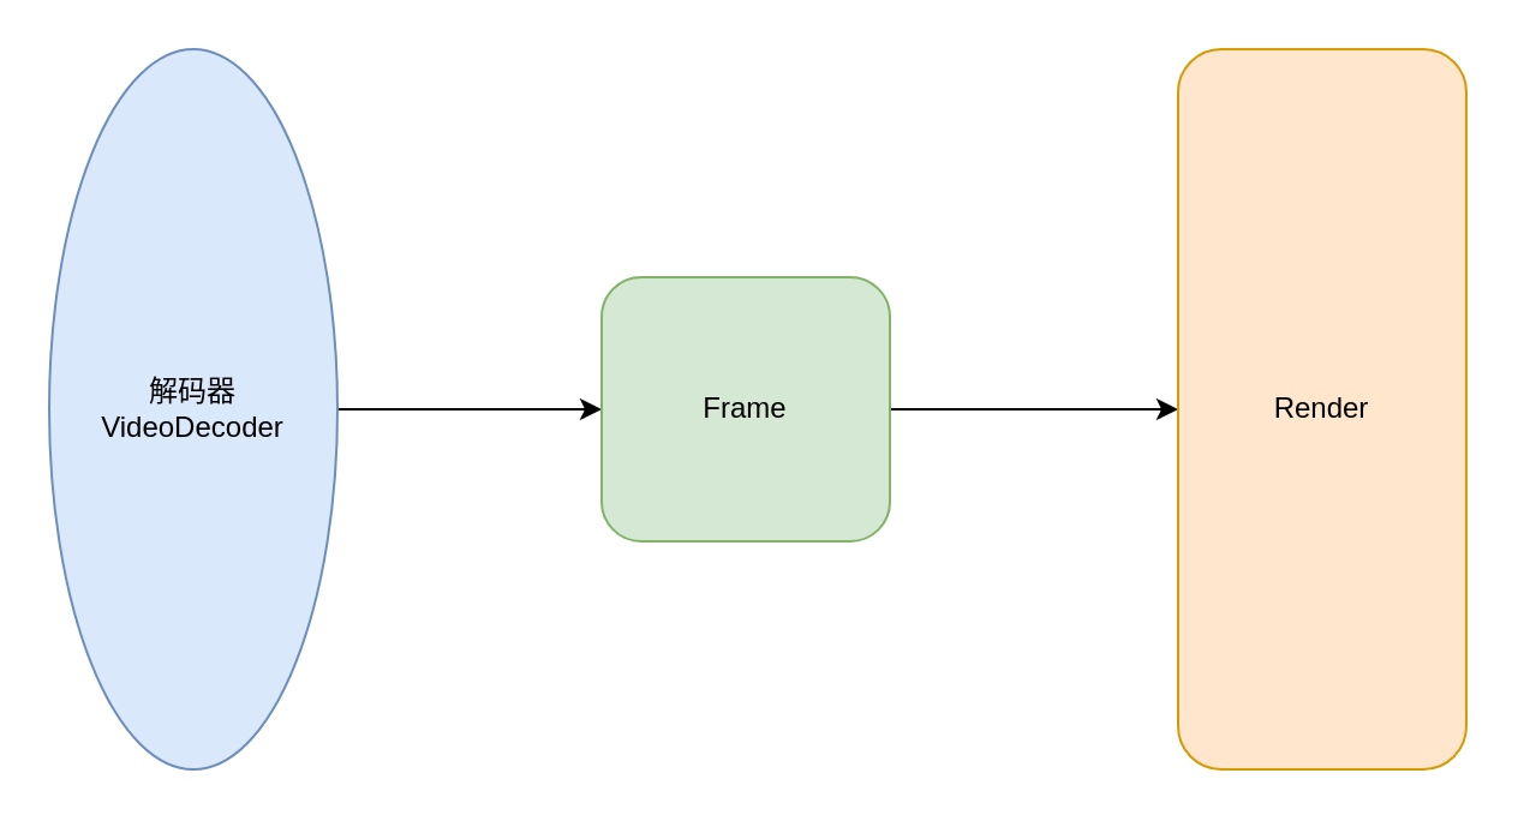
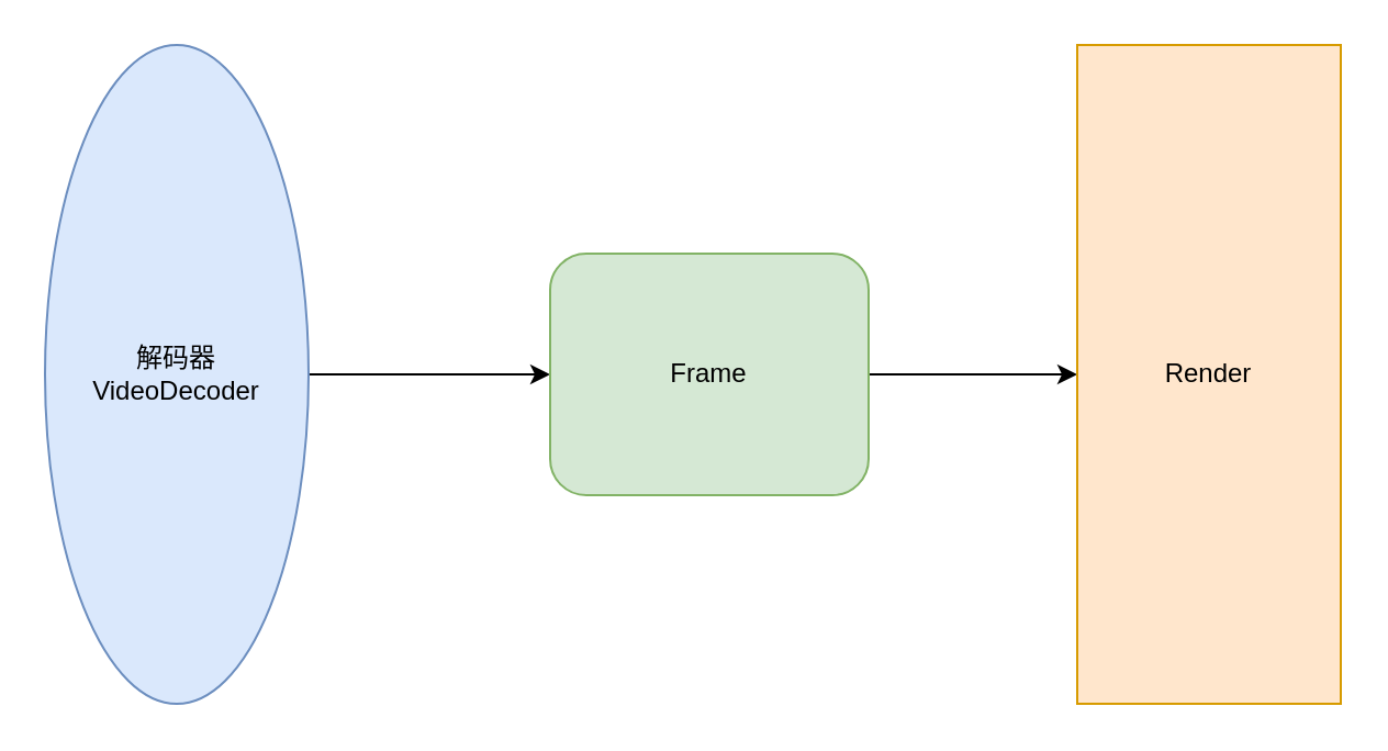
  <mxCell id="0" />
  <mxCell id="1" parent="0" />
  <mxCell id="2" style="edgeStyle=orthogonalEdgeStyle;rounded=0;orthogonalLoop=1;jettySize=auto;html=1;exitX=1;exitY=0.5;exitDx=0;exitDy=0;entryX=0;entryY=0.5;entryDx=0;entryDy=0;" edge="1" parent="1" source="6" target="3"><mxGeometry relative="1" as="geometry"><mxPoint x="390" y="170" as="sourcePoint" /></mxGeometry></mxCell>
- <mxCell id="3" value="Render" style="whiteSpace=wrap;html=1;fillColor=#ffe6cc;strokeColor=#d79b00;rounded=1;" vertex="1" parent="1"><mxGeometry x="490" y="20" width="120" height="300" as="geometry" /></mxCell>
+ <mxCell id="3" value="Render" style="rounded=0;whiteSpace=wrap;html=1;fillColor=#ffe6cc;strokeColor=#d79b00;" vertex="1" parent="1"><mxGeometry x="490" y="20" width="120" height="300" as="geometry" /></mxCell>
  <mxCell id="4" style="edgeStyle=orthogonalEdgeStyle;rounded=0;orthogonalLoop=1;jettySize=auto;html=1;exitX=1;exitY=0.5;exitDx=0;exitDy=0;entryX=0;entryY=0.5;entryDx=0;entryDy=0;" edge="1" parent="1" source="5" target="6"><mxGeometry relative="1" as="geometry" /></mxCell>
  <mxCell id="5" value="解码器&lt;br&gt;VideoDecoder" style="ellipse;whiteSpace=wrap;html=1;fillColor=#dae8fc;strokeColor=#6c8ebf;" vertex="1" parent="1"><mxGeometry x="20" y="20" width="120" height="300" as="geometry" /></mxCell>
- <mxCell id="6" value="Frame" style="rounded=1;whiteSpace=wrap;html=1;fillColor=#d5e8d4;strokeColor=#82b366;" vertex="1" parent="1"><mxGeometry x="250" y="115" width="120" height="110" as="geometry" /></mxCell>
+ <mxCell id="6" value="Frame" style="rounded=1;whiteSpace=wrap;html=1;fillColor=#d5e8d4;strokeColor=#82b366;" vertex="1" parent="1"><mxGeometry x="250" y="115" width="145" height="110" as="geometry" /></mxCell>
